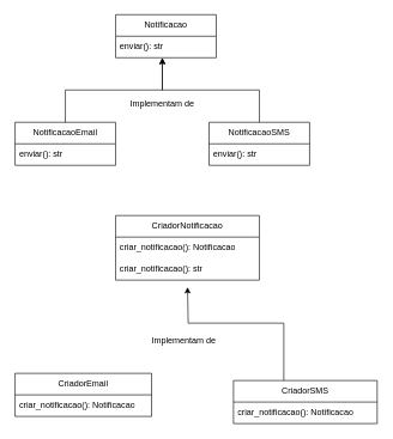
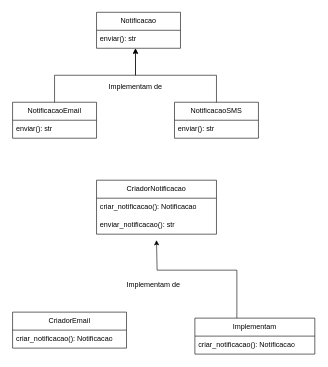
  <mxCell id="0" />
  <mxCell id="1" parent="0" />
  <mxCell id="2" value="Notificacao" style="swimlane;fontStyle=0;childLayout=stackLayout;horizontal=1;startSize=30;horizontalStack=0;resizeParent=1;resizeParentMax=0;resizeLast=0;collapsible=1;marginBottom=0;whiteSpace=wrap;html=1;" vertex="1" parent="1"><mxGeometry x="160" y="20" width="140" height="60" as="geometry" /></mxCell>
  <mxCell id="3" value="enviar(): str" style="text;strokeColor=none;fillColor=none;align=left;verticalAlign=middle;spacingLeft=4;spacingRight=4;overflow=hidden;points=[[0,0.5],[1,0.5]];portConstraint=eastwest;rotatable=0;whiteSpace=wrap;html=1;" vertex="1" parent="2"><mxGeometry y="30" width="140" height="30" as="geometry" /></mxCell>
  <mxCell id="4" value="NotificacaoEmail" style="swimlane;fontStyle=0;childLayout=stackLayout;horizontal=1;startSize=30;horizontalStack=0;resizeParent=1;resizeParentMax=0;resizeLast=0;collapsible=1;marginBottom=0;whiteSpace=wrap;html=1;" vertex="1" parent="1"><mxGeometry x="20" y="170" width="140" height="60" as="geometry" /></mxCell>
  <mxCell id="5" value="enviar(): str" style="text;strokeColor=none;fillColor=none;align=left;verticalAlign=middle;spacingLeft=4;spacingRight=4;overflow=hidden;points=[[0,0.5],[1,0.5]];portConstraint=eastwest;rotatable=0;whiteSpace=wrap;html=1;" vertex="1" parent="4"><mxGeometry y="30" width="140" height="30" as="geometry" /></mxCell>
  <mxCell id="6" value="NotificacaoSMS" style="swimlane;fontStyle=0;childLayout=stackLayout;horizontal=1;startSize=30;horizontalStack=0;resizeParent=1;resizeParentMax=0;resizeLast=0;collapsible=1;marginBottom=0;whiteSpace=wrap;html=1;" vertex="1" parent="1"><mxGeometry x="290" y="170" width="140" height="60" as="geometry" /></mxCell>
  <mxCell id="7" value="enviar(): str" style="text;strokeColor=none;fillColor=none;align=left;verticalAlign=middle;spacingLeft=4;spacingRight=4;overflow=hidden;points=[[0,0.5],[1,0.5]];portConstraint=eastwest;rotatable=0;whiteSpace=wrap;html=1;" vertex="1" parent="6"><mxGeometry y="30" width="140" height="30" as="geometry" /></mxCell>
  <mxCell id="8" value="CriadorNotificacao" style="swimlane;fontStyle=0;childLayout=stackLayout;horizontal=1;startSize=30;horizontalStack=0;resizeParent=1;resizeParentMax=0;resizeLast=0;collapsible=1;marginBottom=0;whiteSpace=wrap;html=1;" vertex="1" parent="1"><mxGeometry x="160" y="300" width="200" height="90" as="geometry" /></mxCell>
  <mxCell id="9" value="criar_notificacao(): Notificacao" style="text;strokeColor=none;fillColor=none;align=left;verticalAlign=middle;spacingLeft=4;spacingRight=4;overflow=hidden;points=[[0,0.5],[1,0.5]];portConstraint=eastwest;rotatable=0;whiteSpace=wrap;html=1;" vertex="1" parent="8"><mxGeometry y="30" width="200" height="30" as="geometry" /></mxCell>
- <mxCell id="10" value="criar_notificacao(): str" style="text;strokeColor=none;fillColor=none;align=left;verticalAlign=middle;spacingLeft=4;spacingRight=4;overflow=hidden;points=[[0,0.5],[1,0.5]];portConstraint=eastwest;rotatable=0;whiteSpace=wrap;html=1;" vertex="1" parent="8"><mxGeometry y="60" width="200" height="30" as="geometry" /></mxCell>
+ <mxCell id="10" value="enviar_notificacao(): str" style="text;strokeColor=none;fillColor=none;align=left;verticalAlign=middle;spacingLeft=4;spacingRight=4;overflow=hidden;points=[[0,0.5],[1,0.5]];portConstraint=eastwest;rotatable=0;whiteSpace=wrap;html=1;" vertex="1" parent="8"><mxGeometry y="60" width="200" height="30" as="geometry" /></mxCell>
  <mxCell id="11" value="CriadorEmail" style="swimlane;fontStyle=0;childLayout=stackLayout;horizontal=1;startSize=30;horizontalStack=0;resizeParent=1;resizeParentMax=0;resizeLast=0;collapsible=1;marginBottom=0;whiteSpace=wrap;html=1;" vertex="1" parent="1"><mxGeometry x="20" y="520" width="190" height="60" as="geometry" /></mxCell>
  <mxCell id="12" value="criar_notificacao(): Notificacao" style="text;strokeColor=none;fillColor=none;align=left;verticalAlign=middle;spacingLeft=4;spacingRight=4;overflow=hidden;points=[[0,0.5],[1,0.5]];portConstraint=eastwest;rotatable=0;whiteSpace=wrap;html=1;" vertex="1" parent="11"><mxGeometry y="30" width="190" height="30" as="geometry" /></mxCell>
  <mxCell id="13" style="edgeStyle=orthogonalEdgeStyle;rounded=0;orthogonalLoop=1;jettySize=auto;html=1;" edge="1" parent="1" source="14"><mxGeometry relative="1" as="geometry"><mxPoint x="260" y="400" as="targetPoint" /><Array as="points"><mxPoint x="394" y="450" /><mxPoint x="261" y="450" /></Array></mxGeometry></mxCell>
- <mxCell id="14" value="CriadorSMS" style="swimlane;fontStyle=0;childLayout=stackLayout;horizontal=1;startSize=30;horizontalStack=0;resizeParent=1;resizeParentMax=0;resizeLast=0;collapsible=1;marginBottom=0;whiteSpace=wrap;html=1;" vertex="1" parent="1"><mxGeometry x="324" y="530" width="200" height="60" as="geometry" /></mxCell>
+ <mxCell id="14" value="Implementam" style="swimlane;fontStyle=0;childLayout=stackLayout;horizontal=1;startSize=30;horizontalStack=0;resizeParent=1;resizeParentMax=0;resizeLast=0;collapsible=1;marginBottom=0;whiteSpace=wrap;html=1;" vertex="1" parent="1"><mxGeometry x="324" y="530" width="200" height="60" as="geometry" /></mxCell>
  <mxCell id="15" value="criar_notificacao(): Notificacao" style="text;strokeColor=none;fillColor=none;align=left;verticalAlign=middle;spacingLeft=4;spacingRight=4;overflow=hidden;points=[[0,0.5],[1,0.5]];portConstraint=eastwest;rotatable=0;whiteSpace=wrap;html=1;" vertex="1" parent="14"><mxGeometry y="30" width="200" height="30" as="geometry" /></mxCell>
  <mxCell id="16" style="edgeStyle=orthogonalEdgeStyle;rounded=0;orthogonalLoop=1;jettySize=auto;html=1;entryX=0.464;entryY=1;entryDx=0;entryDy=0;entryPerimeter=0;" edge="1" parent="1" source="6" target="3"><mxGeometry relative="1" as="geometry" /></mxCell>
  <mxCell id="17" style="edgeStyle=orthogonalEdgeStyle;rounded=0;orthogonalLoop=1;jettySize=auto;html=1;entryX=0.464;entryY=1.033;entryDx=0;entryDy=0;entryPerimeter=0;" edge="1" parent="1" source="4" target="3"><mxGeometry relative="1" as="geometry" /></mxCell>
  <mxCell id="18" value="Implementam de" style="text;html=1;align=center;verticalAlign=middle;whiteSpace=wrap;rounded=0;" vertex="1" parent="1"><mxGeometry x="170" y="130" width="110" height="30" as="geometry" /></mxCell>
  <mxCell id="19" value="Implementam de" style="text;html=1;align=center;verticalAlign=middle;whiteSpace=wrap;rounded=0;" vertex="1" parent="1"><mxGeometry x="200" y="460" width="110" height="30" as="geometry" /></mxCell>
